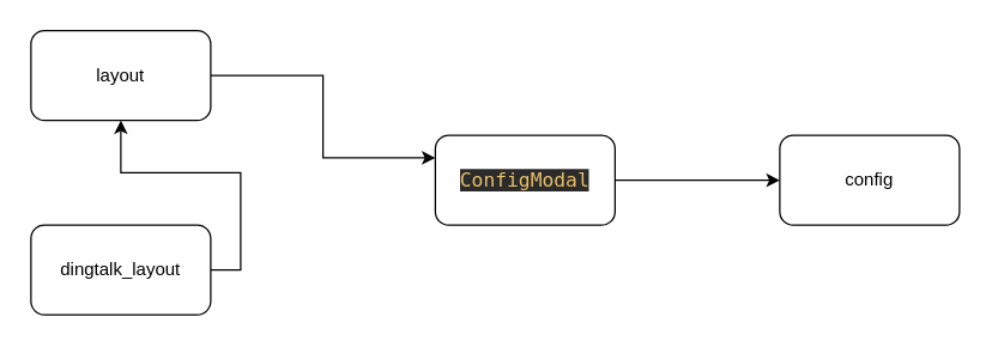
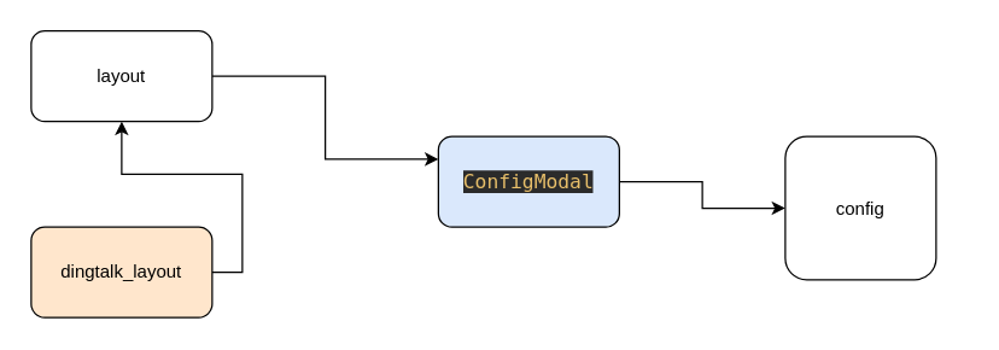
  <mxCell id="0" />
  <mxCell id="1" parent="0" />
  <mxCell id="2" style="edgeStyle=orthogonalEdgeStyle;rounded=0;orthogonalLoop=1;jettySize=auto;html=1;exitX=1;exitY=0.5;exitDx=0;exitDy=0;entryX=0;entryY=0.25;entryDx=0;entryDy=0;" edge="1" parent="1" source="3" target="7"><mxGeometry relative="1" as="geometry" /></mxCell>
  <mxCell id="3" value="layout" style="rounded=1;whiteSpace=wrap;html=1;" vertex="1" parent="1"><mxGeometry x="20" y="20" width="120" height="60" as="geometry" /></mxCell>
  <mxCell id="4" style="edgeStyle=orthogonalEdgeStyle;rounded=0;orthogonalLoop=1;jettySize=auto;html=1;exitX=1;exitY=0.5;exitDx=0;exitDy=0;" edge="1" parent="1" source="5" target="3"><mxGeometry relative="1" as="geometry" /></mxCell>
- <mxCell id="5" value="dingtalk_layout" style="rounded=1;whiteSpace=wrap;html=1;" vertex="1" parent="1"><mxGeometry x="20" y="150" width="120" height="60" as="geometry" /></mxCell>
+ <mxCell id="5" value="dingtalk_layout" style="rounded=1;whiteSpace=wrap;html=1;fillColor=#ffe6cc;" vertex="1" parent="1"><mxGeometry x="20" y="150" width="120" height="60" as="geometry" /></mxCell>
  <mxCell id="6" style="edgeStyle=orthogonalEdgeStyle;rounded=0;orthogonalLoop=1;jettySize=auto;html=1;exitX=1;exitY=0.5;exitDx=0;exitDy=0;" edge="1" parent="1" source="7" target="8"><mxGeometry relative="1" as="geometry" /></mxCell>
- <mxCell id="7" value="&lt;pre style=&quot;background-color: #2b2b2b ; color: #a9b7c6 ; font-family: &amp;#34;jetbrains mono&amp;#34; , monospace ; font-size: 9.8pt&quot;&gt;&lt;span style=&quot;color: #e8bf6a&quot;&gt;ConfigModal&lt;/span&gt;&lt;/pre&gt;" style="rounded=1;whiteSpace=wrap;html=1;" vertex="1" parent="1"><mxGeometry x="290" y="90" width="120" height="60" as="geometry" /></mxCell>
- <mxCell id="8" value="config" style="rounded=1;whiteSpace=wrap;html=1;" vertex="1" parent="1"><mxGeometry x="520" y="90" width="120" height="60" as="geometry" /></mxCell>
+ <mxCell id="7" value="&lt;pre style=&quot;background-color: #2b2b2b ; color: #a9b7c6 ; font-family: &amp;#34;jetbrains mono&amp;#34; , monospace ; font-size: 9.8pt&quot;&gt;&lt;span style=&quot;color: #e8bf6a&quot;&gt;ConfigModal&lt;/span&gt;&lt;/pre&gt;" style="rounded=1;whiteSpace=wrap;html=1;fillColor=#dae8fc;" vertex="1" parent="1"><mxGeometry x="290" y="90" width="120" height="60" as="geometry" /></mxCell>
+ <mxCell id="8" value="config" style="rounded=1;whiteSpace=wrap;html=1;" vertex="1" parent="1"><mxGeometry x="520" y="90" width="100" height="95" as="geometry" /></mxCell>
